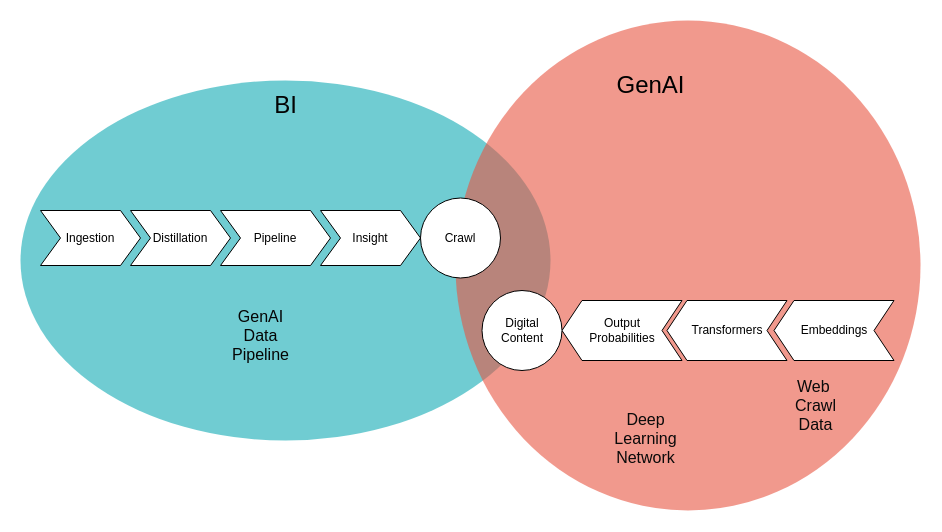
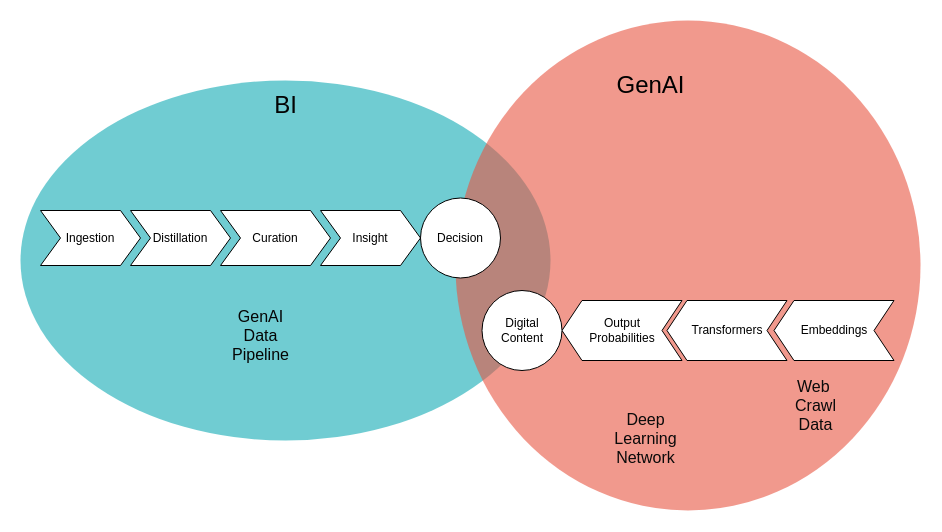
  <mxCell id="0" />
  <mxCell id="1" parent="0" />
  <mxCell id="2" value="" style="ellipse;fillColor=#12AAB5;opacity=60;strokeColor=none;html=1;fontColor=#FFFFFF;" parent="1" vertex="1"><mxGeometry x="20" y="80" width="530" height="360" as="geometry" /></mxCell>
  <mxCell id="3" value="" style="ellipse;fillColor=#e85642;opacity=60;strokeColor=none;html=1;fontColor=#FFFFFF;" parent="1" vertex="1"><mxGeometry x="455" y="20" width="465" height="490" as="geometry" /></mxCell>
  <mxCell id="4" value="BI" style="text;fontSize=24;align=center;verticalAlign=middle;html=1;fontColor=#030303;" parent="1" vertex="1"><mxGeometry x="190" y="70" width="190" height="70" as="geometry" /></mxCell>
  <mxCell id="5" value="GenAI" style="text;fontSize=24;align=center;verticalAlign=middle;html=1;fontColor=#000000;" parent="1" vertex="1"><mxGeometry x="555" y="50" width="190" height="70" as="geometry" /></mxCell>
  <mxCell id="6" value="Web&amp;nbsp;&lt;div&gt;Crawl&lt;/div&gt;&lt;div&gt;Data&lt;/div&gt;" style="text;align=center;html=1;fontColor=#0a0a0a;fontSize=16;" parent="1" vertex="1"><mxGeometry x="745" y="370" width="140" height="40" as="geometry" /></mxCell>
  <mxCell id="7" value="Ingestion" style="shape=step;perimeter=stepPerimeter;whiteSpace=wrap;html=1;fixedSize=1;" vertex="1" parent="1"><mxGeometry x="40" y="210" width="100" height="55" as="geometry" /></mxCell>
  <mxCell id="8" value="Distillation" style="shape=step;perimeter=stepPerimeter;whiteSpace=wrap;html=1;fixedSize=1;" vertex="1" parent="1"><mxGeometry x="130" y="210" width="100" height="55" as="geometry" /></mxCell>
- <mxCell id="9" value="Pipeline" style="shape=step;perimeter=stepPerimeter;whiteSpace=wrap;html=1;fixedSize=1;" vertex="1" parent="1"><mxGeometry x="220" y="210" width="110" height="55" as="geometry" /></mxCell>
+ <mxCell id="9" value="Curation" style="shape=step;perimeter=stepPerimeter;whiteSpace=wrap;html=1;fixedSize=1;" vertex="1" parent="1"><mxGeometry x="220" y="210" width="110" height="55" as="geometry" /></mxCell>
  <mxCell id="10" value="Insight" style="shape=step;perimeter=stepPerimeter;whiteSpace=wrap;html=1;fixedSize=1;" vertex="1" parent="1"><mxGeometry x="320" y="210" width="100" height="55" as="geometry" /></mxCell>
- <mxCell id="11" value="Crawl" style="ellipse;whiteSpace=wrap;html=1;aspect=fixed;" vertex="1" parent="1"><mxGeometry x="420" y="197.5" width="80" height="80" as="geometry" /></mxCell>
+ <mxCell id="11" value="Decision" style="ellipse;whiteSpace=wrap;html=1;aspect=fixed;" vertex="1" parent="1"><mxGeometry x="420" y="197.5" width="80" height="80" as="geometry" /></mxCell>
  <mxCell id="12" value="Embeddings" style="shape=step;perimeter=stepPerimeter;whiteSpace=wrap;html=1;fixedSize=1;rotation=0;direction=west;" vertex="1" parent="1"><mxGeometry x="773.5" y="300" width="120" height="60" as="geometry" /></mxCell>
  <mxCell id="13" value="Transformers" style="shape=step;perimeter=stepPerimeter;whiteSpace=wrap;html=1;fixedSize=1;rotation=0;direction=west;" vertex="1" parent="1"><mxGeometry x="666.5" y="300" width="120" height="60" as="geometry" /></mxCell>
  <mxCell id="14" value="Output&lt;div&gt;Probabilities&lt;/div&gt;" style="shape=step;perimeter=stepPerimeter;whiteSpace=wrap;html=1;fixedSize=1;rotation=0;direction=west;" vertex="1" parent="1"><mxGeometry x="561.5" y="300" width="120" height="60" as="geometry" /></mxCell>
  <mxCell id="15" value="Digital&lt;div&gt;Content&lt;/div&gt;" style="ellipse;whiteSpace=wrap;html=1;aspect=fixed;" vertex="1" parent="1"><mxGeometry x="481.5" y="290" width="80" height="80" as="geometry" /></mxCell>
  <mxCell id="16" value="Deep&lt;div&gt;Learning&lt;/div&gt;&lt;div&gt;Network&lt;/div&gt;" style="text;align=center;html=1;fontColor=#0a0a0a;fontSize=16;" vertex="1" parent="1"><mxGeometry x="575" y="402.5" width="140" height="40" as="geometry" /></mxCell>
  <mxCell id="17" value="GenAI&lt;div&gt;Data&lt;/div&gt;&lt;div&gt;Pipeline&lt;/div&gt;" style="text;align=center;html=1;fontColor=#050505;fontSize=16;" vertex="1" parent="1"><mxGeometry x="240" y="300" width="40" height="40" as="geometry" /></mxCell>
  <mxCell id="18" style="edgeStyle=orthogonalEdgeStyle;rounded=0;orthogonalLoop=1;jettySize=auto;html=1;exitX=0.5;exitY=1;exitDx=0;exitDy=0;" edge="1" parent="1" source="17" target="17"><mxGeometry relative="1" as="geometry" /></mxCell>
